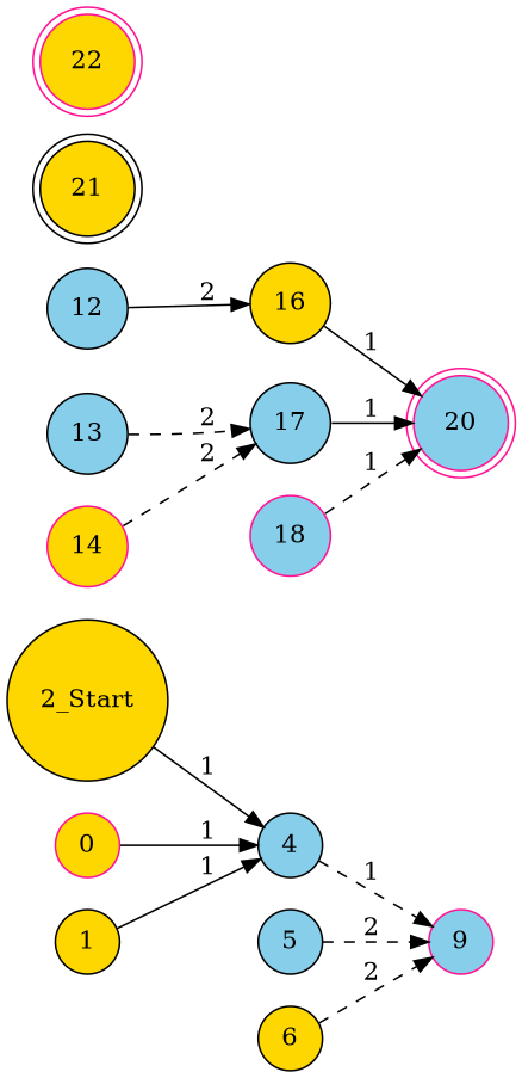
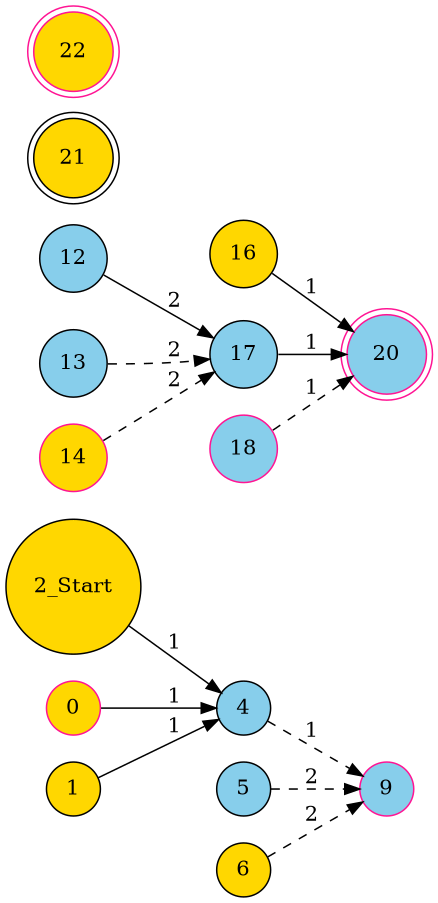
  digraph {
    rankdir=LR
    node [color=black fillcolor=gold shape=circle style=filled]
    edge [style=solid]
    n1 [label="2_Start"]
    4 [fillcolor=skyblue]
    9 [color=deeppink fillcolor=skyblue]
    0 [color=deeppink]
    1
    5 [fillcolor=skyblue]
    6
    12 [fillcolor=skyblue]
    17 [fillcolor=skyblue]
    20 [color=deeppink fillcolor=skyblue shape=doublecircle]
    13 [fillcolor=skyblue]
    14 [color=deeppink]
    16
    18 [color=deeppink fillcolor=skyblue]
    21 [shape=doublecircle]
    22 [color=deeppink shape=doublecircle]
    n1 -> 4 [label=1]
    4 -> 9 [label=1 style=dashed]
    0 -> 4 [label=1]
    1 -> 4 [label=1]
    5 -> 9 [label=2 style=dashed]
    6 -> 9 [label=2 style=dashed]
-   12 -> 16 [label=2]
+   12 -> 17 [label=2]
    17 -> 20 [label=1]
    13 -> 17 [label=2 style=dashed]
    14 -> 17 [label=2 style=dashed]
    16 -> 20 [label=1]
    18 -> 20 [label=1 style=dashed]
  }
